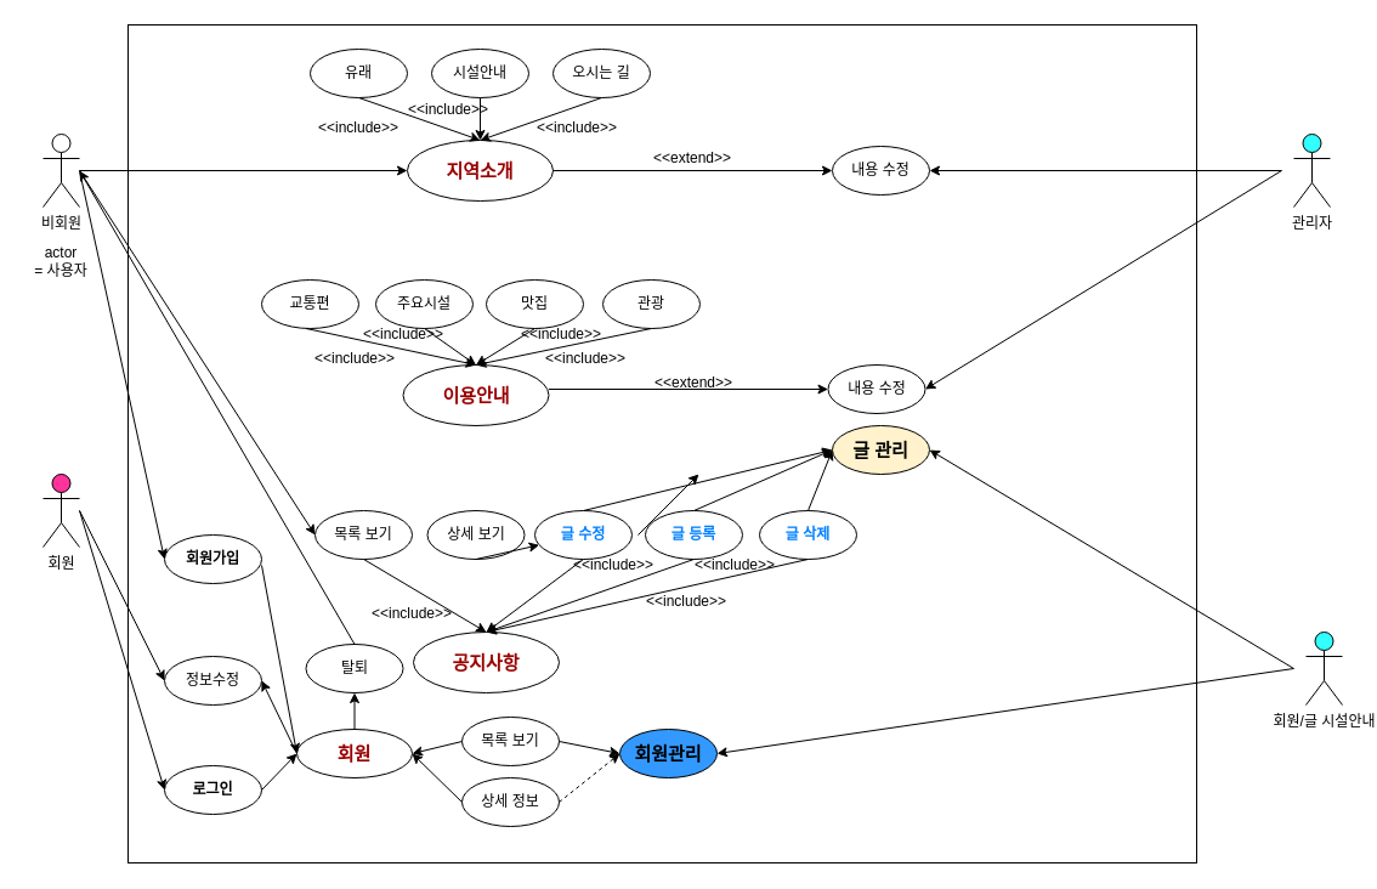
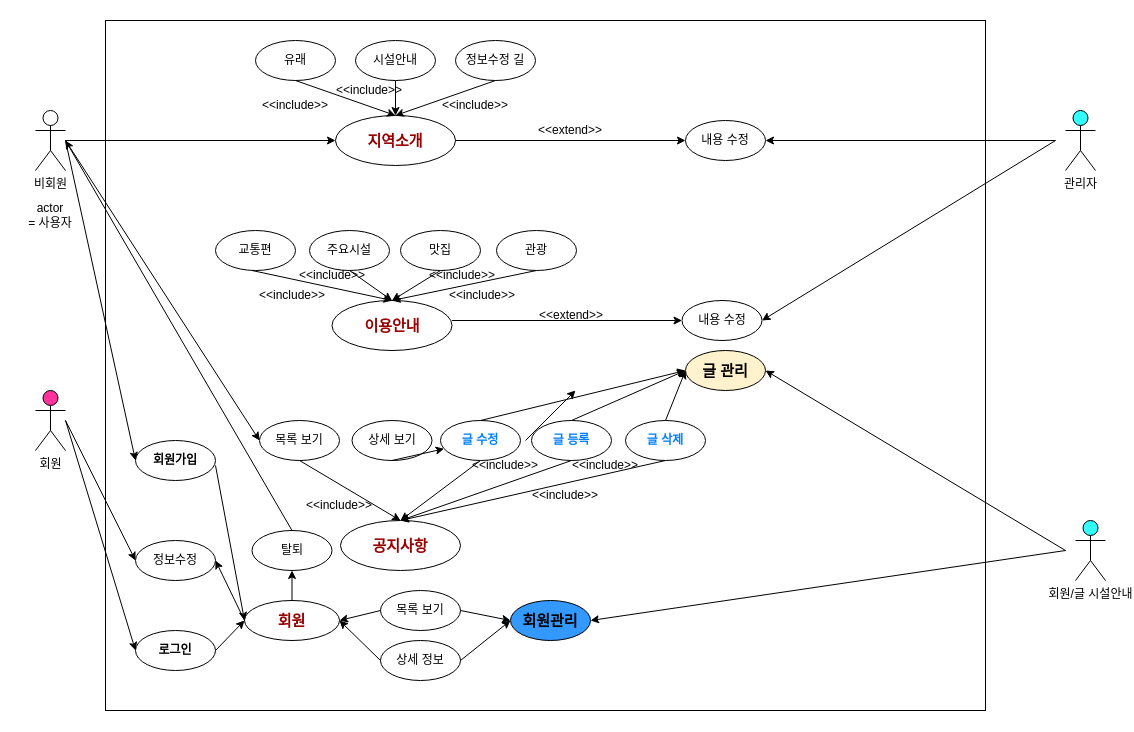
  <mxCell id="0" />
  <mxCell id="1" parent="0" />
  <mxCell id="2" value="비회원" style="shape=umlActor;verticalLabelPosition=bottom;verticalAlign=top;html=1;outlineConnect=0;" parent="1" vertex="1"><mxGeometry x="35" y="110" width="30" height="60" as="geometry" /></mxCell>
  <mxCell id="3" value="actor&lt;div&gt;= 사용자&lt;/div&gt;" style="text;html=1;align=center;verticalAlign=middle;whiteSpace=wrap;rounded=0;" parent="1" vertex="1"><mxGeometry x="20" y="200" width="60" height="30" as="geometry" /></mxCell>
  <mxCell id="4" value="회원" style="shape=umlActor;verticalLabelPosition=bottom;verticalAlign=top;html=1;outlineConnect=0;fillColor=#FF3399;" parent="1" vertex="1"><mxGeometry x="35" y="390" width="30" height="60" as="geometry" /></mxCell>
  <mxCell id="5" value="" style="rounded=0;whiteSpace=wrap;html=1;" parent="1" vertex="1"><mxGeometry x="105" y="20" width="880" height="690" as="geometry" /></mxCell>
  <mxCell id="6" value="관리자" style="shape=umlActor;verticalLabelPosition=bottom;verticalAlign=top;html=1;outlineConnect=0;fillColor=#33FFFF;" parent="1" vertex="1"><mxGeometry x="1065" y="110" width="30" height="60" as="geometry" /></mxCell>
  <mxCell id="7" value="&lt;b&gt;&lt;font style=&quot;font-size: 15px;&quot; color=&quot;#990000&quot;&gt;지역소개&lt;/font&gt;&lt;/b&gt;" style="ellipse;whiteSpace=wrap;html=1;" parent="1" vertex="1"><mxGeometry x="335" y="115" width="120" height="50" as="geometry" /></mxCell>
  <mxCell id="8" value="유래" style="ellipse;whiteSpace=wrap;html=1;" parent="1" vertex="1"><mxGeometry x="255" y="40" width="80" height="40" as="geometry" /></mxCell>
  <mxCell id="9" value="시설안내" style="ellipse;whiteSpace=wrap;html=1;" parent="1" vertex="1"><mxGeometry x="355" y="40" width="80" height="40" as="geometry" /></mxCell>
- <mxCell id="10" value="오시는 길" style="ellipse;whiteSpace=wrap;html=1;" parent="1" vertex="1"><mxGeometry x="455" y="40" width="80" height="40" as="geometry" /></mxCell>
+ <mxCell id="10" value="정보수정 길" style="ellipse;whiteSpace=wrap;html=1;" parent="1" vertex="1"><mxGeometry x="455" y="40" width="80" height="40" as="geometry" /></mxCell>
  <mxCell id="11" value="&amp;lt;&amp;lt;include&amp;gt;&amp;gt;" style="text;html=1;align=center;verticalAlign=middle;whiteSpace=wrap;rounded=0;" parent="1" vertex="1"><mxGeometry x="265" y="90" width="60" height="30" as="geometry" /></mxCell>
  <mxCell id="12" value="" style="endArrow=classic;html=1;rounded=0;exitX=0.5;exitY=1;exitDx=0;exitDy=0;entryX=0.5;entryY=0;entryDx=0;entryDy=0;" parent="1" source="8" target="7" edge="1"><mxGeometry width="50" height="50" relative="1" as="geometry"><mxPoint x="205" y="190" as="sourcePoint" /><mxPoint x="255" y="140" as="targetPoint" /></mxGeometry></mxCell>
  <mxCell id="13" value="" style="endArrow=classic;html=1;rounded=0;exitX=0.5;exitY=1;exitDx=0;exitDy=0;entryX=0.5;entryY=0;entryDx=0;entryDy=0;" parent="1" source="9" target="7" edge="1"><mxGeometry width="50" height="50" relative="1" as="geometry"><mxPoint x="335" y="100" as="sourcePoint" /><mxPoint x="429" y="120" as="targetPoint" /></mxGeometry></mxCell>
  <mxCell id="14" value="" style="endArrow=classic;html=1;rounded=0;entryX=0.5;entryY=0;entryDx=0;entryDy=0;exitX=0.5;exitY=1;exitDx=0;exitDy=0;" parent="1" source="10" target="7" edge="1"><mxGeometry width="50" height="50" relative="1" as="geometry"><mxPoint x="445" y="140" as="sourcePoint" /><mxPoint x="495" y="90" as="targetPoint" /></mxGeometry></mxCell>
  <mxCell id="15" value="&amp;lt;&amp;lt;include&amp;gt;&amp;gt;" style="text;html=1;align=center;verticalAlign=middle;whiteSpace=wrap;rounded=0;" parent="1" vertex="1"><mxGeometry x="339" y="75" width="60" height="30" as="geometry" /></mxCell>
  <mxCell id="16" value="&amp;lt;&amp;lt;include&amp;gt;&amp;gt;" style="text;html=1;align=center;verticalAlign=middle;whiteSpace=wrap;rounded=0;" parent="1" vertex="1"><mxGeometry x="445" y="90" width="60" height="30" as="geometry" /></mxCell>
  <mxCell id="17" value="내용 수정" style="ellipse;whiteSpace=wrap;html=1;" parent="1" vertex="1"><mxGeometry x="685" y="120" width="80" height="40" as="geometry" /></mxCell>
  <mxCell id="18" value="" style="endArrow=classic;html=1;rounded=0;entryX=0;entryY=0.5;entryDx=0;entryDy=0;" parent="1" target="7" edge="1"><mxGeometry width="50" height="50" relative="1" as="geometry"><mxPoint x="65" y="140" as="sourcePoint" /><mxPoint x="135" y="80" as="targetPoint" /></mxGeometry></mxCell>
  <mxCell id="19" value="" style="endArrow=classic;html=1;rounded=0;entryX=0;entryY=0.5;entryDx=0;entryDy=0;exitX=1;exitY=0.5;exitDx=0;exitDy=0;" parent="1" source="7" target="17" edge="1"><mxGeometry width="50" height="50" relative="1" as="geometry"><mxPoint x="399" y="140" as="sourcePoint" /><mxPoint x="593" y="155" as="targetPoint" /></mxGeometry></mxCell>
  <mxCell id="20" value="&amp;lt;&amp;lt;extend&amp;gt;&amp;gt;" style="text;html=1;align=center;verticalAlign=middle;whiteSpace=wrap;rounded=0;" parent="1" vertex="1"><mxGeometry x="540" y="115" width="60" height="30" as="geometry" /></mxCell>
  <mxCell id="21" value="" style="endArrow=classic;html=1;rounded=0;entryX=1;entryY=0.5;entryDx=0;entryDy=0;" parent="1" target="17" edge="1"><mxGeometry width="50" height="50" relative="1" as="geometry"><mxPoint x="1055" y="140" as="sourcePoint" /><mxPoint x="835" y="170" as="targetPoint" /></mxGeometry></mxCell>
  <mxCell id="22" value="&lt;b&gt;&lt;font style=&quot;font-size: 15px;&quot; color=&quot;#990000&quot;&gt;이용안내&lt;/font&gt;&lt;/b&gt;" style="ellipse;whiteSpace=wrap;html=1;" parent="1" vertex="1"><mxGeometry x="331.5" y="300" width="120" height="50" as="geometry" /></mxCell>
  <mxCell id="23" value="교통편" style="ellipse;whiteSpace=wrap;html=1;" parent="1" vertex="1"><mxGeometry x="215" y="230" width="80" height="40" as="geometry" /></mxCell>
  <mxCell id="24" value="주요시설" style="ellipse;whiteSpace=wrap;html=1;" parent="1" vertex="1"><mxGeometry x="309" y="230" width="80" height="40" as="geometry" /></mxCell>
  <mxCell id="25" value="맛집" style="ellipse;whiteSpace=wrap;html=1;" parent="1" vertex="1"><mxGeometry x="400" y="230" width="80" height="40" as="geometry" /></mxCell>
  <mxCell id="26" value="관광" style="ellipse;whiteSpace=wrap;html=1;" parent="1" vertex="1"><mxGeometry x="496" y="230" width="80" height="40" as="geometry" /></mxCell>
  <mxCell id="27" value="" style="endArrow=classic;html=1;rounded=0;entryX=0.5;entryY=0;entryDx=0;entryDy=0;" parent="1" target="22" edge="1"><mxGeometry width="50" height="50" relative="1" as="geometry"><mxPoint x="251.5" y="270" as="sourcePoint" /><mxPoint x="335.5" y="300" as="targetPoint" /></mxGeometry></mxCell>
  <mxCell id="28" value="" style="endArrow=classic;html=1;rounded=0;entryX=0.5;entryY=0;entryDx=0;entryDy=0;exitX=0.5;exitY=1;exitDx=0;exitDy=0;" parent="1" source="24" target="22" edge="1"><mxGeometry width="50" height="50" relative="1" as="geometry"><mxPoint x="341.5" y="280" as="sourcePoint" /><mxPoint x="335.5" y="300" as="targetPoint" /></mxGeometry></mxCell>
  <mxCell id="29" value="" style="endArrow=classic;html=1;rounded=0;entryX=0.5;entryY=0;entryDx=0;entryDy=0;exitX=0.5;exitY=1;exitDx=0;exitDy=0;" parent="1" source="25" target="22" edge="1"><mxGeometry width="50" height="50" relative="1" as="geometry"><mxPoint x="431.5" y="270" as="sourcePoint" /><mxPoint x="335.5" y="300" as="targetPoint" /></mxGeometry></mxCell>
  <mxCell id="30" value="" style="endArrow=classic;html=1;rounded=0;exitX=0.5;exitY=1;exitDx=0;exitDy=0;" parent="1" source="26" edge="1"><mxGeometry width="50" height="50" relative="1" as="geometry"><mxPoint x="521.5" y="270" as="sourcePoint" /><mxPoint x="391.5" y="300" as="targetPoint" /></mxGeometry></mxCell>
  <mxCell id="31" value="내용 수정" style="ellipse;whiteSpace=wrap;html=1;" parent="1" vertex="1"><mxGeometry x="681.5" y="300" width="80" height="40" as="geometry" /></mxCell>
  <mxCell id="32" value="" style="endArrow=classic;html=1;rounded=0;entryX=0;entryY=0.5;entryDx=0;entryDy=0;exitX=1;exitY=0.5;exitDx=0;exitDy=0;" parent="1" target="31" edge="1"><mxGeometry width="50" height="50" relative="1" as="geometry"><mxPoint x="451.5" y="320" as="sourcePoint" /><mxPoint x="589.5" y="335" as="targetPoint" /></mxGeometry></mxCell>
  <mxCell id="33" value="&amp;lt;&amp;lt;extend&amp;gt;&amp;gt;" style="text;html=1;align=center;verticalAlign=middle;whiteSpace=wrap;rounded=0;" parent="1" vertex="1"><mxGeometry x="541" y="300" width="60" height="30" as="geometry" /></mxCell>
  <mxCell id="34" value="" style="endArrow=classic;html=1;rounded=0;entryX=1;entryY=0.5;entryDx=0;entryDy=0;" parent="1" target="31" edge="1"><mxGeometry width="50" height="50" relative="1" as="geometry"><mxPoint x="1055" y="140" as="sourcePoint" /><mxPoint x="765" y="154.5" as="targetPoint" /></mxGeometry></mxCell>
  <mxCell id="35" value="&amp;lt;&amp;lt;include&amp;gt;&amp;gt;" style="text;html=1;align=center;verticalAlign=middle;whiteSpace=wrap;rounded=0;" parent="1" vertex="1"><mxGeometry x="451.5" y="280" width="60" height="30" as="geometry" /></mxCell>
  <mxCell id="36" value="&amp;lt;&amp;lt;include&amp;gt;&amp;gt;" style="text;html=1;align=center;verticalAlign=middle;whiteSpace=wrap;rounded=0;" parent="1" vertex="1"><mxGeometry x="261.5" y="280" width="60" height="30" as="geometry" /></mxCell>
  <mxCell id="37" value="&amp;lt;&amp;lt;include&amp;gt;&amp;gt;" style="text;html=1;align=center;verticalAlign=middle;whiteSpace=wrap;rounded=0;" parent="1" vertex="1"><mxGeometry x="301.5" y="260" width="60" height="30" as="geometry" /></mxCell>
  <mxCell id="38" value="&amp;lt;&amp;lt;include&amp;gt;&amp;gt;" style="text;html=1;align=center;verticalAlign=middle;whiteSpace=wrap;rounded=0;" parent="1" vertex="1"><mxGeometry x="431.5" y="260" width="60" height="30" as="geometry" /></mxCell>
  <mxCell id="39" value="&lt;b&gt;&lt;font style=&quot;font-size: 15px;&quot; color=&quot;#990000&quot;&gt;공지사항&lt;/font&gt;&lt;/b&gt;" style="ellipse;whiteSpace=wrap;html=1;" parent="1" vertex="1"><mxGeometry x="340" y="520" width="120" height="50" as="geometry" /></mxCell>
  <mxCell id="40" value="목록 보기" style="ellipse;whiteSpace=wrap;html=1;" parent="1" vertex="1"><mxGeometry x="259" y="420" width="80" height="40" as="geometry" /></mxCell>
  <mxCell id="41" value="상세 보기" style="ellipse;whiteSpace=wrap;html=1;" parent="1" vertex="1"><mxGeometry x="351.5" y="420" width="80" height="40" as="geometry" /></mxCell>
  <mxCell id="42" value="" style="endArrow=classic;html=1;rounded=0;entryX=0;entryY=0.5;entryDx=0;entryDy=0;" parent="1" target="40" edge="1"><mxGeometry width="50" height="50" relative="1" as="geometry"><mxPoint x="65" y="140" as="sourcePoint" /><mxPoint x="115" y="90" as="targetPoint" /></mxGeometry></mxCell>
  <mxCell id="43" value="&lt;b&gt;로그인&lt;/b&gt;" style="ellipse;whiteSpace=wrap;html=1;" parent="1" vertex="1"><mxGeometry x="135" y="630" width="80" height="40" as="geometry" /></mxCell>
  <mxCell id="44" value="&lt;font size=&quot;1&quot; style=&quot;&quot; color=&quot;#990000&quot;&gt;&lt;b style=&quot;font-size: 15px;&quot;&gt;회원&lt;/b&gt;&lt;/font&gt;" style="ellipse;whiteSpace=wrap;html=1;" parent="1" vertex="1"><mxGeometry x="244" y="600" width="95" height="40" as="geometry" /></mxCell>
  <mxCell id="45" value="&lt;b&gt;회원가입&lt;/b&gt;" style="ellipse;whiteSpace=wrap;html=1;" parent="1" vertex="1"><mxGeometry x="135" y="440" width="80" height="40" as="geometry" /></mxCell>
  <mxCell id="46" value="" style="endArrow=classic;html=1;rounded=0;entryX=0;entryY=0.5;entryDx=0;entryDy=0;" parent="1" target="45" edge="1"><mxGeometry width="50" height="50" relative="1" as="geometry"><mxPoint x="65" y="140" as="sourcePoint" /><mxPoint x="214" y="360" as="targetPoint" /></mxGeometry></mxCell>
  <mxCell id="47" value="" style="endArrow=classic;html=1;rounded=0;entryX=0;entryY=0.5;entryDx=0;entryDy=0;" parent="1" target="43" edge="1"><mxGeometry width="50" height="50" relative="1" as="geometry"><mxPoint x="65" y="420" as="sourcePoint" /><mxPoint x="115" y="370" as="targetPoint" /></mxGeometry></mxCell>
  <mxCell id="48" value="" style="endArrow=classic;html=1;rounded=0;entryX=0;entryY=0.5;entryDx=0;entryDy=0;exitX=1;exitY=0.5;exitDx=0;exitDy=0;" parent="1" source="43" target="44" edge="1"><mxGeometry width="50" height="50" relative="1" as="geometry"><mxPoint x="236" y="610" as="sourcePoint" /><mxPoint x="286" y="560" as="targetPoint" /></mxGeometry></mxCell>
  <mxCell id="49" value="&lt;b&gt;&lt;font color=&quot;#007fff&quot;&gt;글 수정&lt;/font&gt;&lt;/b&gt;" style="ellipse;whiteSpace=wrap;html=1;" parent="1" vertex="1"><mxGeometry x="440" y="420" width="80" height="40" as="geometry" /></mxCell>
  <mxCell id="50" value="&lt;b&gt;&lt;font color=&quot;#007fff&quot;&gt;글 등록&lt;/font&gt;&lt;/b&gt;" style="ellipse;whiteSpace=wrap;html=1;" parent="1" vertex="1"><mxGeometry x="531" y="420" width="80" height="40" as="geometry" /></mxCell>
  <mxCell id="51" value="&lt;font color=&quot;#007fff&quot;&gt;글 삭제&lt;/font&gt;" style="ellipse;whiteSpace=wrap;html=1;fontStyle=1" parent="1" vertex="1"><mxGeometry x="625" y="420" width="80" height="40" as="geometry" /></mxCell>
  <mxCell id="52" value="" style="endArrow=classic;html=1;rounded=0;exitX=0.5;exitY=0;exitDx=0;exitDy=0;entryX=0;entryY=0.5;entryDx=0;entryDy=0;" parent="1" source="49" target="61" edge="1"><mxGeometry width="50" height="50" relative="1" as="geometry"><mxPoint x="735" y="430" as="sourcePoint" /><mxPoint x="785" y="380" as="targetPoint" /></mxGeometry></mxCell>
  <mxCell id="53" value="" style="endArrow=classic;html=1;rounded=0;entryX=0.5;entryY=0;entryDx=0;entryDy=0;exitX=0.5;exitY=1;exitDx=0;exitDy=0;" parent="1" source="40" target="39" edge="1"><mxGeometry width="50" height="50" relative="1" as="geometry"><mxPoint x="256" y="490" as="sourcePoint" /><mxPoint x="396" y="520" as="targetPoint" /></mxGeometry></mxCell>
  <mxCell id="54" value="" style="endArrow=classic;html=1;rounded=0;entryX=0.5;entryY=0;entryDx=0;entryDy=0;exitX=0.5;exitY=1;exitDx=0;exitDy=0;" parent="1" source="49" target="39" edge="1"><mxGeometry width="50" height="50" relative="1" as="geometry"><mxPoint x="354" y="490" as="sourcePoint" /><mxPoint x="396" y="520" as="targetPoint" /></mxGeometry></mxCell>
  <mxCell id="55" value="" style="endArrow=classic;html=1;rounded=0;entryX=0.5;entryY=0;entryDx=0;entryDy=0;exitX=0.5;exitY=1;exitDx=0;exitDy=0;" parent="1" source="50" target="39" edge="1"><mxGeometry width="50" height="50" relative="1" as="geometry"><mxPoint x="445" y="490" as="sourcePoint" /><mxPoint x="396" y="520" as="targetPoint" /></mxGeometry></mxCell>
  <mxCell id="56" value="" style="endArrow=classic;html=1;rounded=0;exitX=0.5;exitY=1;exitDx=0;exitDy=0;entryX=0.5;entryY=0;entryDx=0;entryDy=0;" parent="1" source="51" target="39" edge="1"><mxGeometry width="50" height="50" relative="1" as="geometry"><mxPoint x="541" y="490" as="sourcePoint" /><mxPoint x="396" y="520" as="targetPoint" /></mxGeometry></mxCell>
  <mxCell id="57" value="&amp;lt;&amp;lt;include&amp;gt;&amp;gt;" style="text;html=1;align=center;verticalAlign=middle;whiteSpace=wrap;rounded=0;" parent="1" vertex="1"><mxGeometry x="475" y="450" width="60" height="30" as="geometry" /></mxCell>
  <mxCell id="58" value="&amp;lt;&amp;lt;include&amp;gt;&amp;gt;" style="text;html=1;align=center;verticalAlign=middle;whiteSpace=wrap;rounded=0;" parent="1" vertex="1"><mxGeometry x="575" y="450" width="60" height="30" as="geometry" /></mxCell>
  <mxCell id="59" value="&amp;lt;&amp;lt;include&amp;gt;&amp;gt;" style="text;html=1;align=center;verticalAlign=middle;whiteSpace=wrap;rounded=0;" parent="1" vertex="1"><mxGeometry x="535" y="480" width="60" height="30" as="geometry" /></mxCell>
  <mxCell id="60" value="&amp;lt;&amp;lt;include&amp;gt;&amp;gt;" style="text;html=1;align=center;verticalAlign=middle;whiteSpace=wrap;rounded=0;" parent="1" vertex="1"><mxGeometry x="309" y="490" width="60" height="30" as="geometry" /></mxCell>
  <mxCell id="61" value="&lt;b&gt;&lt;font style=&quot;font-size: 15px;&quot;&gt;글 관리&lt;/font&gt;&lt;/b&gt;" style="ellipse;whiteSpace=wrap;html=1;fillColor=#fff2cc;" parent="1" vertex="1"><mxGeometry x="685" y="350" width="80" height="40" as="geometry" /></mxCell>
  <mxCell id="62" value="" style="endArrow=classic;html=1;rounded=0;entryX=1;entryY=0.5;entryDx=0;entryDy=0;" parent="1" target="61" edge="1"><mxGeometry width="50" height="50" relative="1" as="geometry"><mxPoint x="1065" y="550" as="sourcePoint" /><mxPoint x="685" y="380" as="targetPoint" /></mxGeometry></mxCell>
  <mxCell id="63" value="" style="endArrow=classic;html=1;rounded=0;entryX=0;entryY=0.5;entryDx=0;entryDy=0;exitX=0.5;exitY=0;exitDx=0;exitDy=0;" parent="1" source="50" target="61" edge="1"><mxGeometry width="50" height="50" relative="1" as="geometry"><mxPoint x="446" y="450" as="sourcePoint" /><mxPoint x="776.5" y="390" as="targetPoint" /></mxGeometry></mxCell>
  <mxCell id="64" value="" style="endArrow=classic;html=1;rounded=0;exitX=0.5;exitY=0;exitDx=0;exitDy=0;entryX=0;entryY=0.5;entryDx=0;entryDy=0;" parent="1" source="51" target="61" edge="1"><mxGeometry width="50" height="50" relative="1" as="geometry"><mxPoint x="535" y="450" as="sourcePoint" /><mxPoint x="774.5" y="390" as="targetPoint" /></mxGeometry></mxCell>
  <mxCell id="65" value="" style="endArrow=classic;html=1;rounded=0;entryX=0;entryY=0.5;entryDx=0;entryDy=0;exitX=1;exitY=0.625;exitDx=0;exitDy=0;exitPerimeter=0;" parent="1" source="45" target="44" edge="1"><mxGeometry width="50" height="50" relative="1" as="geometry"><mxPoint x="215" y="530" as="sourcePoint" /><mxPoint x="265" y="480" as="targetPoint" /></mxGeometry></mxCell>
  <mxCell id="66" value="" style="endArrow=classic;html=1;rounded=0;exitX=0.5;exitY=1;exitDx=0;exitDy=0;" parent="1" source="41" target="49" edge="1"><mxGeometry width="50" height="50" relative="1" as="geometry"><mxPoint x="395" y="640" as="sourcePoint" /><mxPoint x="445" y="590" as="targetPoint" /></mxGeometry></mxCell>
  <mxCell id="67" value="&lt;b&gt;&lt;font style=&quot;font-size: 15px;&quot;&gt;회원관리&lt;/font&gt;&lt;/b&gt;" style="ellipse;whiteSpace=wrap;html=1;fillColor=#3399FF;" parent="1" vertex="1"><mxGeometry x="510" y="600" width="80" height="40" as="geometry" /></mxCell>
  <mxCell id="68" value="탈퇴" style="ellipse;whiteSpace=wrap;html=1;" parent="1" vertex="1"><mxGeometry x="251.5" y="530" width="80" height="40" as="geometry" /></mxCell>
  <mxCell id="69" value="" style="endArrow=classic;html=1;rounded=0;exitX=0.5;exitY=0;exitDx=0;exitDy=0;entryX=0.5;entryY=1;entryDx=0;entryDy=0;" parent="1" source="44" target="68" edge="1"><mxGeometry width="50" height="50" relative="1" as="geometry"><mxPoint x="415" y="660" as="sourcePoint" /><mxPoint x="465" y="610" as="targetPoint" /></mxGeometry></mxCell>
  <mxCell id="70" value="" style="endArrow=classic;html=1;rounded=0;exitX=0.5;exitY=0;exitDx=0;exitDy=0;" parent="1" source="68" edge="1"><mxGeometry width="50" height="50" relative="1" as="geometry"><mxPoint x="285" y="530" as="sourcePoint" /><mxPoint x="65" y="140" as="targetPoint" /></mxGeometry></mxCell>
  <mxCell id="71" value="정보수정" style="ellipse;whiteSpace=wrap;html=1;" parent="1" vertex="1"><mxGeometry x="135" y="540" width="80" height="40" as="geometry" /></mxCell>
  <mxCell id="72" value="" style="endArrow=classic;html=1;rounded=0;entryX=0;entryY=0.5;entryDx=0;entryDy=0;" parent="1" target="71" edge="1"><mxGeometry width="50" height="50" relative="1" as="geometry"><mxPoint x="65" y="420" as="sourcePoint" /><mxPoint x="-25" y="540" as="targetPoint" /></mxGeometry></mxCell>
  <mxCell id="73" value="" style="endArrow=classic;html=1;rounded=0;entryX=1;entryY=0.5;entryDx=0;entryDy=0;exitX=0;exitY=0.5;exitDx=0;exitDy=0;" parent="1" source="44" target="71" edge="1"><mxGeometry width="50" height="50" relative="1" as="geometry"><mxPoint x="195" y="720" as="sourcePoint" /><mxPoint x="245" y="670" as="targetPoint" /></mxGeometry></mxCell>
  <mxCell id="74" value="목록 보기" style="ellipse;whiteSpace=wrap;html=1;" parent="1" vertex="1"><mxGeometry x="380" y="590" width="80" height="40" as="geometry" /></mxCell>
  <mxCell id="75" value="상세 정보" style="ellipse;whiteSpace=wrap;html=1;" parent="1" vertex="1"><mxGeometry x="380" y="640" width="80" height="40" as="geometry" /></mxCell>
  <mxCell id="76" value="" style="endArrow=classic;html=1;rounded=0;" parent="1" edge="1"><mxGeometry width="50" height="50" relative="1" as="geometry"><mxPoint x="525" y="440" as="sourcePoint" /><mxPoint x="575" y="390" as="targetPoint" /></mxGeometry></mxCell>
  <mxCell id="77" value="" style="endArrow=classic;html=1;rounded=0;entryX=1;entryY=0.5;entryDx=0;entryDy=0;exitX=0;exitY=0.5;exitDx=0;exitDy=0;" parent="1" source="74" target="44" edge="1"><mxGeometry width="50" height="50" relative="1" as="geometry"><mxPoint x="335" y="730" as="sourcePoint" /><mxPoint x="385" y="680" as="targetPoint" /></mxGeometry></mxCell>
  <mxCell id="78" value="" style="endArrow=classic;html=1;rounded=0;entryX=1;entryY=0.5;entryDx=0;entryDy=0;exitX=0;exitY=0.5;exitDx=0;exitDy=0;" parent="1" source="75" target="44" edge="1"><mxGeometry width="50" height="50" relative="1" as="geometry"><mxPoint x="376" y="650" as="sourcePoint" /><mxPoint x="335" y="640" as="targetPoint" /></mxGeometry></mxCell>
- <mxCell id="79" value="" style="endArrow=classic;html=1;rounded=0;exitX=1;exitY=0.5;exitDx=0;exitDy=0;entryX=0;entryY=0.5;entryDx=0;entryDy=0;dashed=1;" parent="1" source="75" target="67" edge="1"><mxGeometry width="50" height="50" relative="1" as="geometry"><mxPoint x="565" y="760" as="sourcePoint" /><mxPoint x="615" y="710" as="targetPoint" /></mxGeometry></mxCell>
+ <mxCell id="79" value="" style="endArrow=classic;html=1;rounded=0;exitX=1;exitY=0.5;exitDx=0;exitDy=0;entryX=0;entryY=0.5;entryDx=0;entryDy=0;" parent="1" source="75" target="67" edge="1"><mxGeometry width="50" height="50" relative="1" as="geometry"><mxPoint x="565" y="760" as="sourcePoint" /><mxPoint x="615" y="710" as="targetPoint" /></mxGeometry></mxCell>
  <mxCell id="80" value="" style="endArrow=classic;html=1;rounded=0;exitX=1;exitY=0.5;exitDx=0;exitDy=0;entryX=0;entryY=0.5;entryDx=0;entryDy=0;" parent="1" source="74" target="67" edge="1"><mxGeometry width="50" height="50" relative="1" as="geometry"><mxPoint x="525" y="590" as="sourcePoint" /><mxPoint x="575" y="540" as="targetPoint" /></mxGeometry></mxCell>
  <mxCell id="81" value="회원/글 시설안내" style="shape=umlActor;verticalLabelPosition=bottom;verticalAlign=top;html=1;outlineConnect=0;fillColor=#33FFFF;" parent="1" vertex="1"><mxGeometry x="1075" y="520" width="30" height="60" as="geometry" /></mxCell>
  <mxCell id="82" value="" style="endArrow=classic;html=1;rounded=0;entryX=1;entryY=0.5;entryDx=0;entryDy=0;" parent="1" target="67" edge="1"><mxGeometry width="50" height="50" relative="1" as="geometry"><mxPoint x="1065" y="550" as="sourcePoint" /><mxPoint x="765" y="410" as="targetPoint" /></mxGeometry></mxCell>
